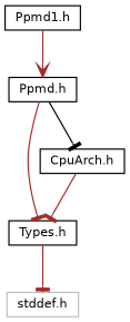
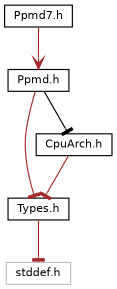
  digraph {
    node [color=black fillcolor=white fontname=Helvetica fontsize=10 shape=record style=filled]
    edge [arrowhead=tee color=brown fontname=Helvetica fontsize=10 labelfontname=Helvetica labelfontsize=10 style=solid]
-   n1 [height=0.2 label="Ppmd1.h" width=0.4]
+   n1 [height=0.2 label="Ppmd7.h" width=0.4]
    n2 [height=0.2 label="Ppmd.h" width=0.4]
    n3 [height=0.2 label="Types.h" width=0.4]
    n4 [height=0.2 label="CpuArch.h" width=0.4]
    n5 [color=grey75 height=0.2 label="stddef.h" width=0.4]
    n1 -> n2 [arrowhead=vee]
    n2 -> n3
    n2 -> n4 [color=black]
    n3 -> n5
    n4 -> n3
  }
